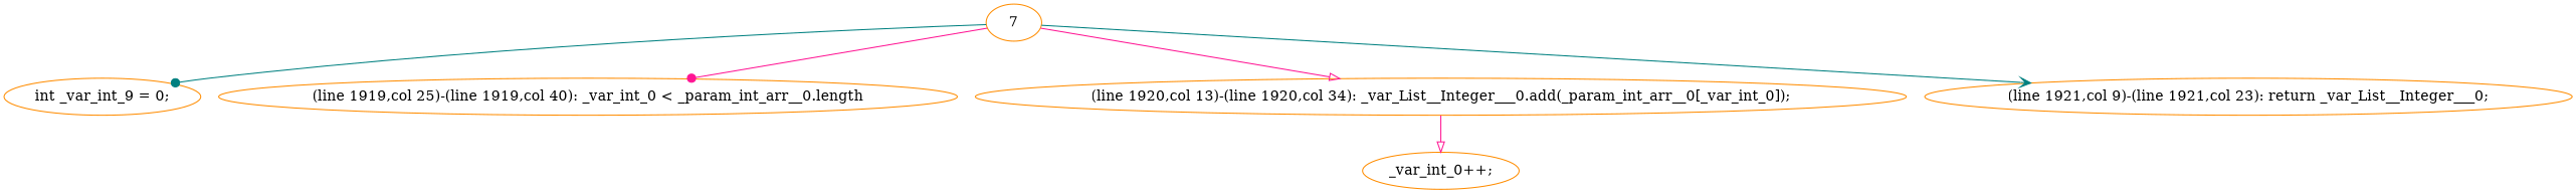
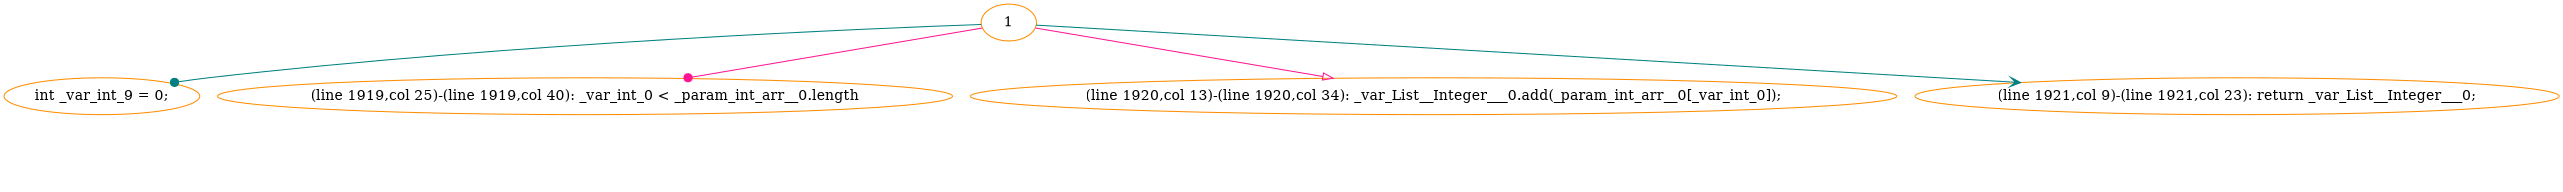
  digraph {
    node [color=darkorange]
    edge [arrowhead=dot color=deeppink]
    n1 [label="int _var_int_9 = 0;"]
-   1 [label=7]
+   1
    n3 [label="(line 1919,col 25)-(line 1919,col 40): _var_int_0 < _param_int_arr__0.length"]
    n4 [label="(line 1920,col 13)-(line 1920,col 34): _var_List__Integer___0.add(_param_int_arr__0[_var_int_0]);"]
    n5 [label="(line 1921,col 9)-(line 1921,col 23): return _var_List__Integer___0;"]
-   n6 [label="_var_int_0++;"]
    1 -> n1 [color=teal]
    1 -> n3
    1 -> n4 [arrowhead=onormal]
    1 -> n5 [arrowhead=vee color=teal]
-   n4 -> n6 [arrowhead=onormal]
  }
